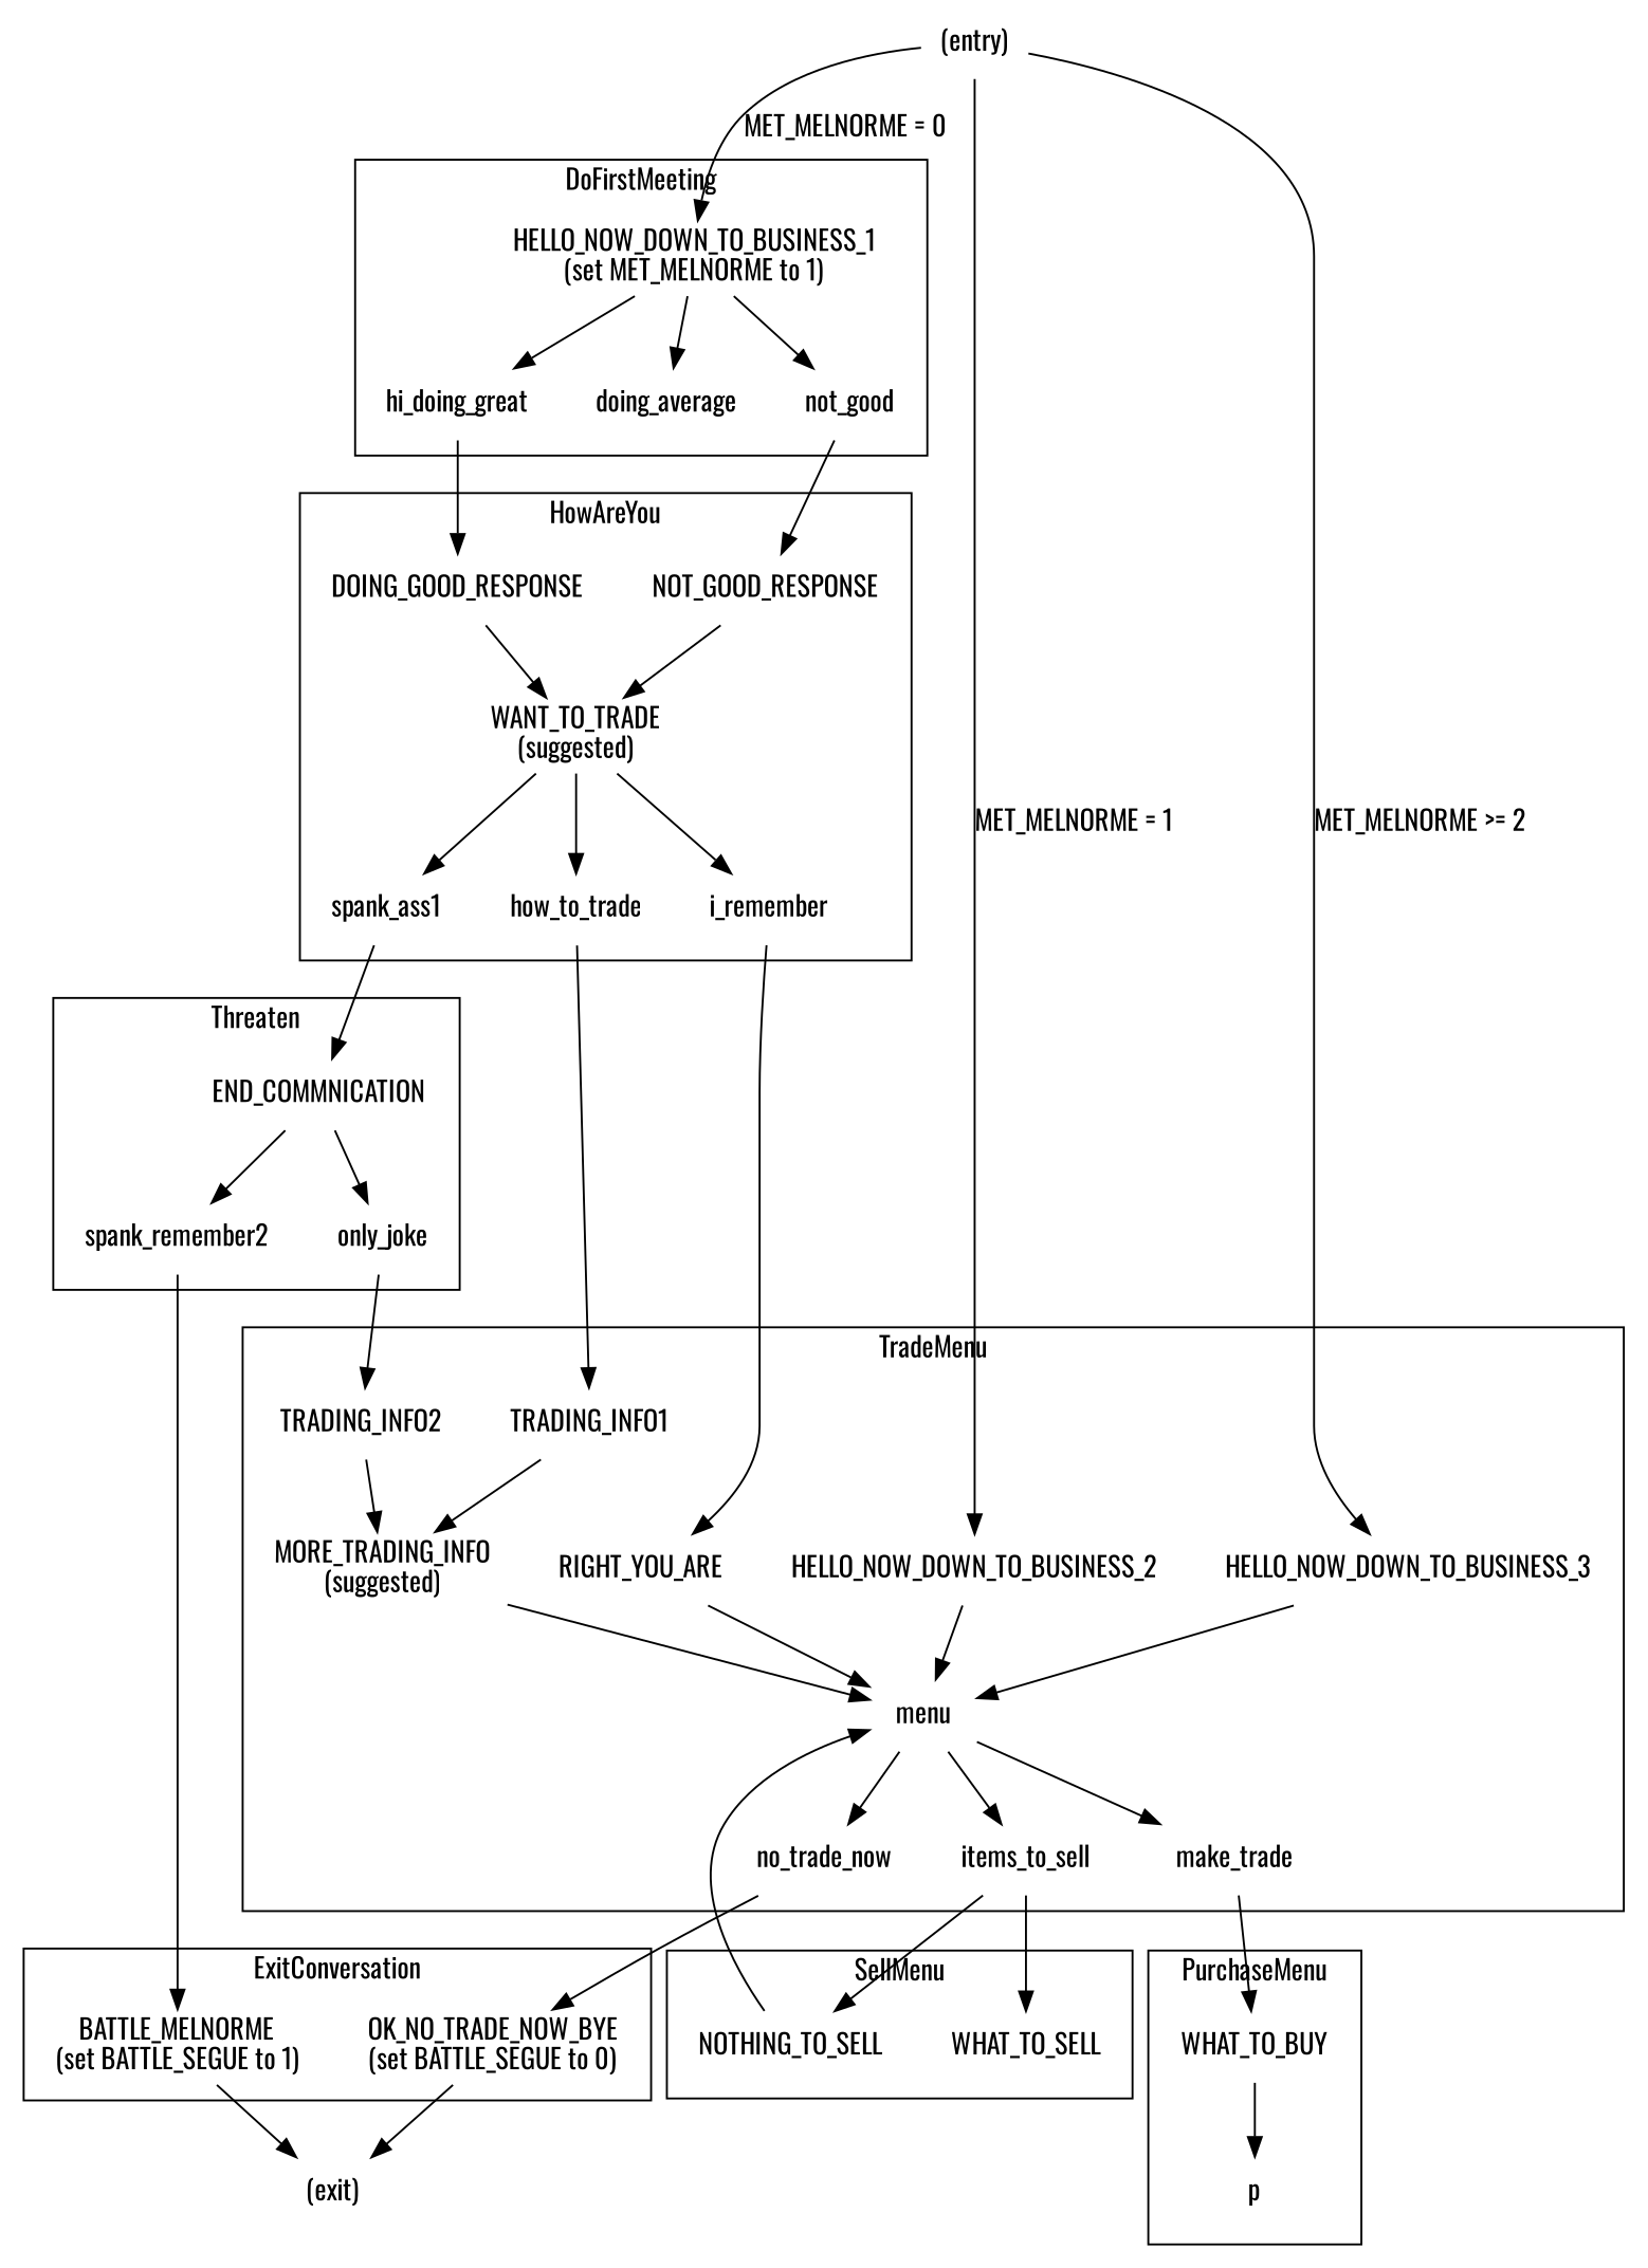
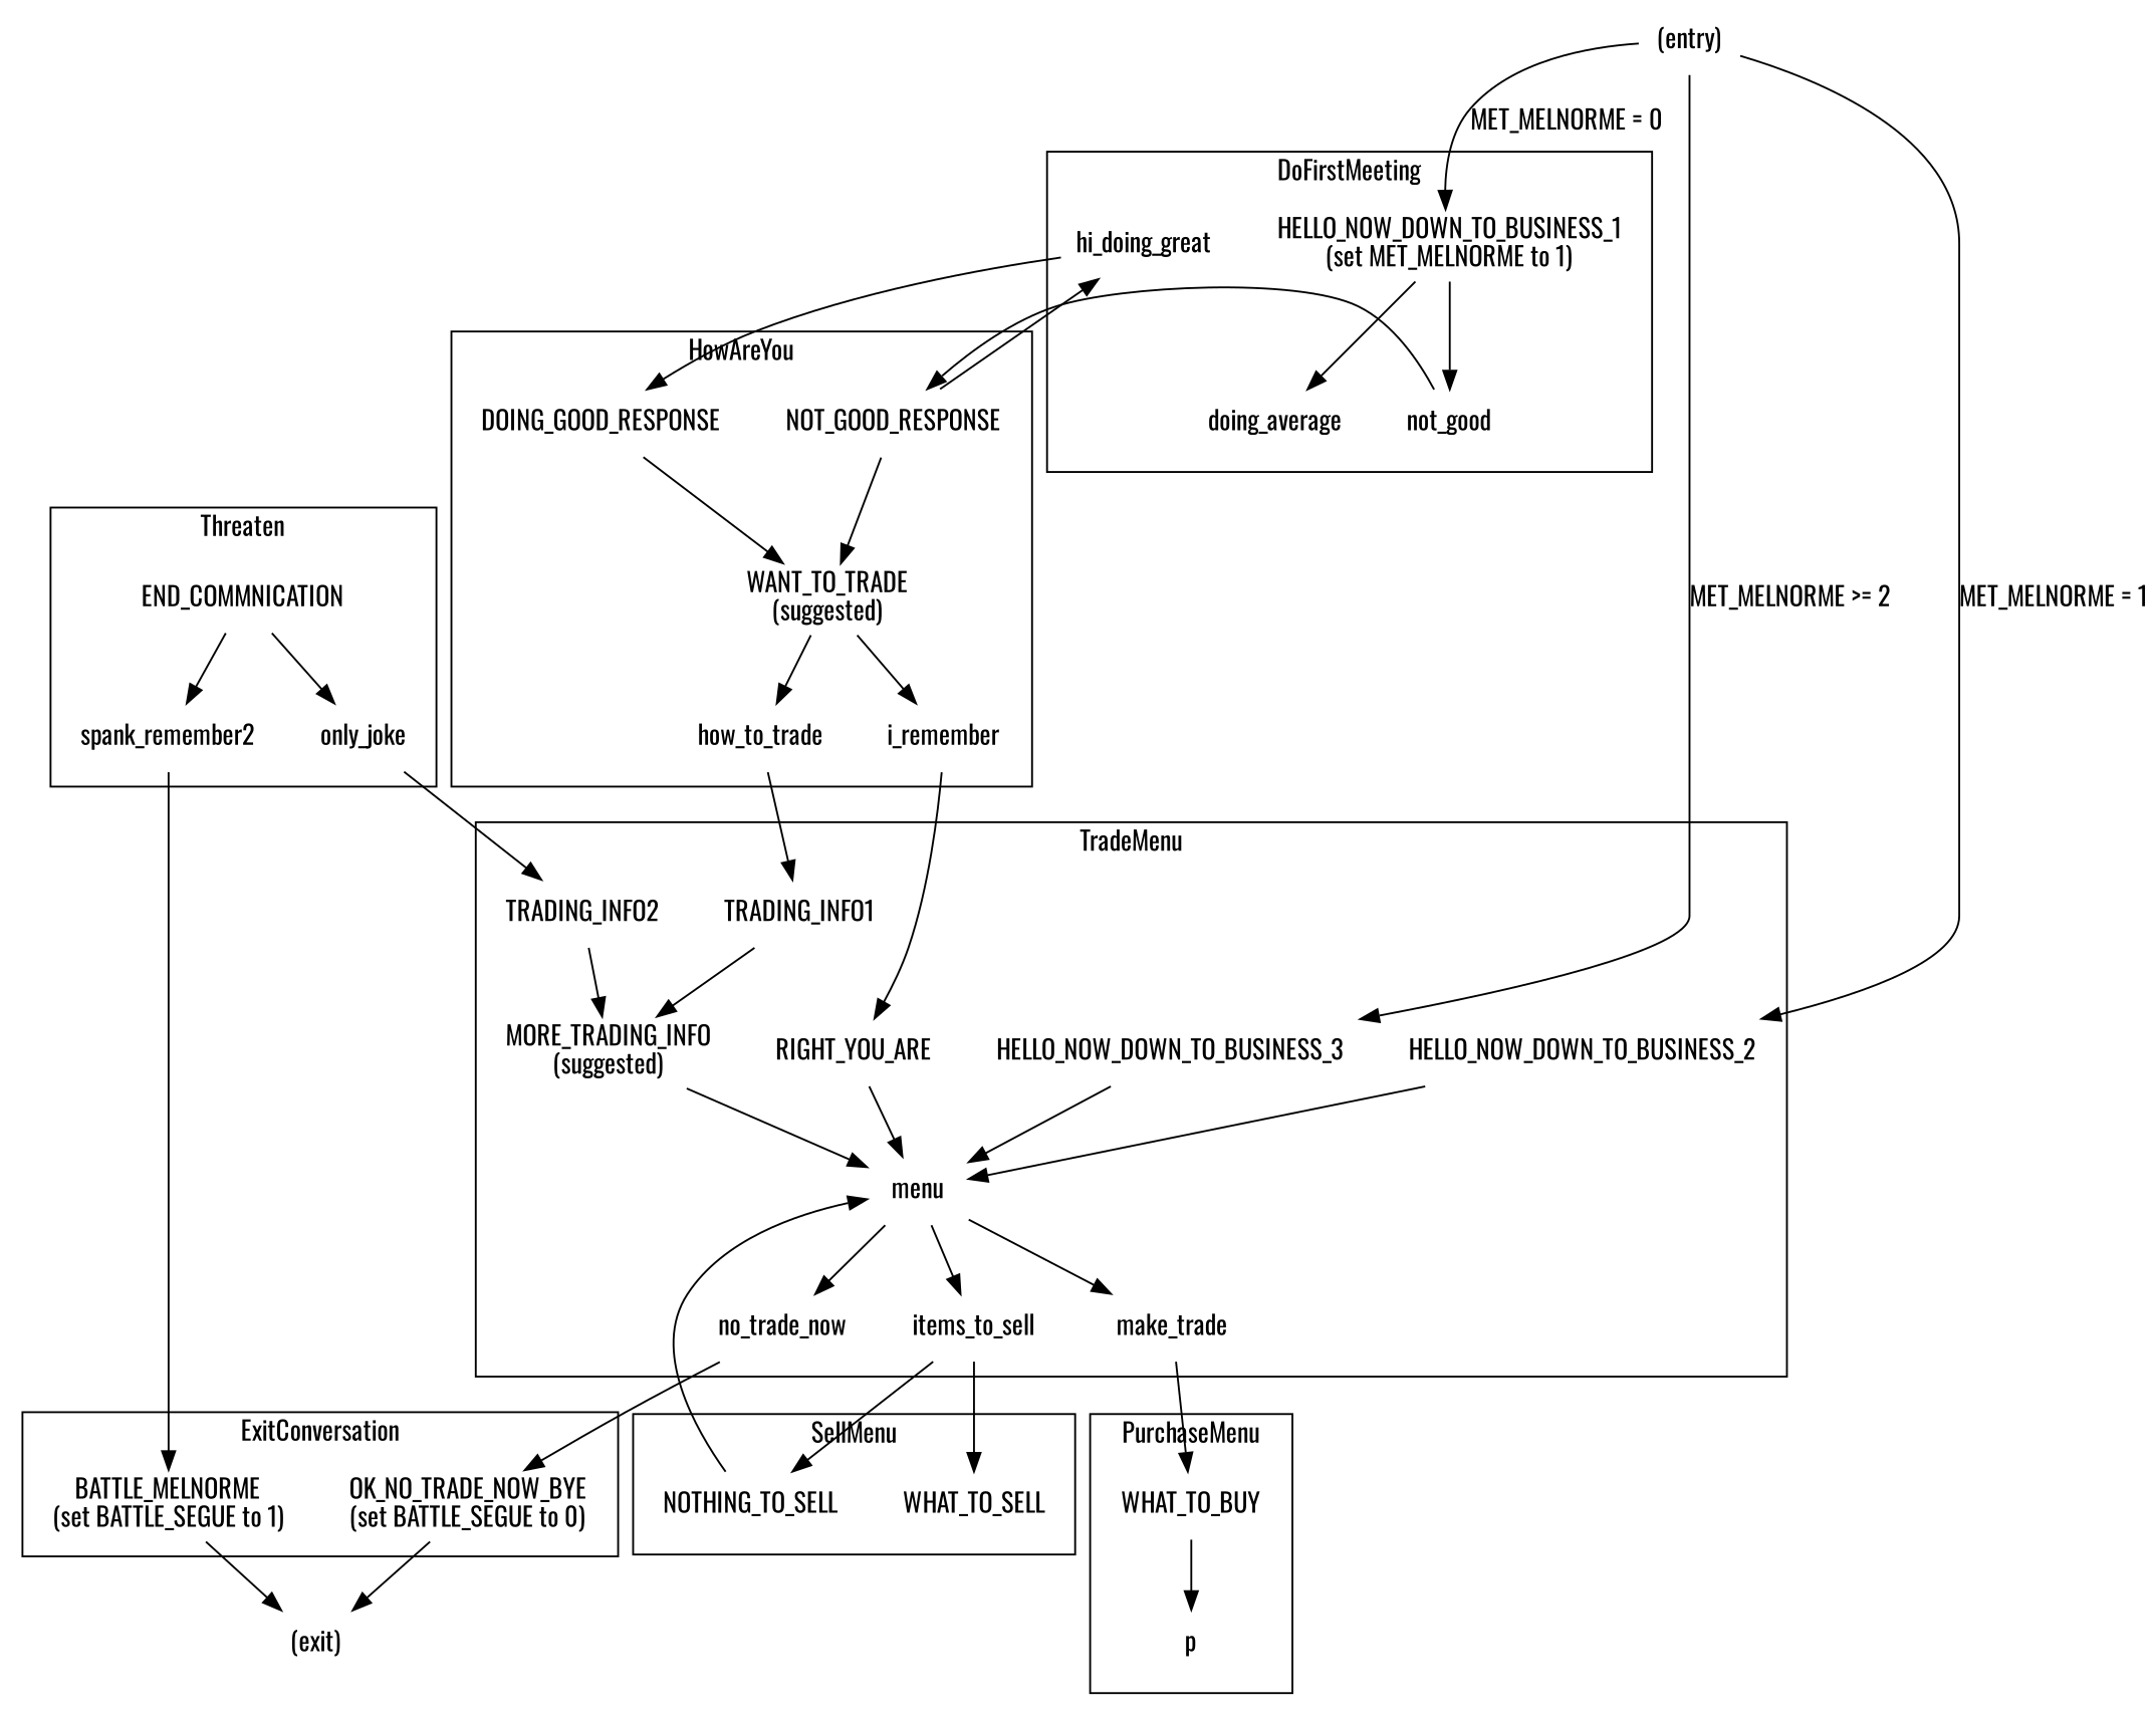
  digraph {
    fontname=Oswald
    node [fontname=Oswald shape=none]
    edge [fontname=Oswald]
    n1 [label="HELLO_NOW_DOWN_TO_BUSINESS_1\n(set MET_MELNORME to 1)"]
    hi_doing_great
    doing_average
    not_good
    DOING_GOOD_RESPONSE
    NOT_GOOD_RESPONSE
    n7 [label="WANT_TO_TRADE\n(suggested)"]
    how_to_trade
    i_remember
-   spank_ass1
    n11 [label="BATTLE_MELNORME\n(set BATTLE_SEGUE to 1)"]
    n12 [label="OK_NO_TRADE_NOW_BYE\n(set BATTLE_SEGUE to 0)"]
    END_COMMNICATION
    n14 [label=spank_remember2]
    only_joke
    TRADING_INFO1
    RIGHT_YOU_ARE
    TRADING_INFO2
    n19 [label="MORE_TRADING_INFO\n(suggested)"]
    HELLO_NOW_DOWN_TO_BUSINESS_2
    HELLO_NOW_DOWN_TO_BUSINESS_3
    menu
    n23 [label=make_trade]
    items_to_sell
    no_trade_now
    WHAT_TO_BUY
    p
    NOTHING_TO_SELL
    WHAT_TO_SELL
    n30 [label="(exit)"]
    n31 [label="(entry)"]
    subgraph cluster_1 {
      label=DoFirstMeeting
      n1
      hi_doing_great
      doing_average
      not_good
    }
    subgraph cluster_2 {
      label=HowAreYou
      DOING_GOOD_RESPONSE
      NOT_GOOD_RESPONSE
      n7
      how_to_trade
      i_remember
-     spank_ass1
    }
    subgraph cluster_3 {
      label=ExitConversation
      n11
      n12
    }
    subgraph cluster_4 {
      label=Threaten
      END_COMMNICATION
      n14
      only_joke
    }
    subgraph cluster_5 {
      label=TradeMenu
      TRADING_INFO1
      RIGHT_YOU_ARE
      TRADING_INFO2
      n19
      HELLO_NOW_DOWN_TO_BUSINESS_2
      HELLO_NOW_DOWN_TO_BUSINESS_3
      menu
      n23
      items_to_sell
      no_trade_now
    }
    subgraph cluster_6 {
      label=PurchaseMenu
      WHAT_TO_BUY
      p
    }
    subgraph cluster_7 {
      label=SellMenu
      NOTHING_TO_SELL
      WHAT_TO_SELL
    }
-   n1 -> hi_doing_great
+   NOT_GOOD_RESPONSE -> hi_doing_great
    n1 -> doing_average
    n1 -> not_good
    hi_doing_great -> DOING_GOOD_RESPONSE
    not_good -> NOT_GOOD_RESPONSE
    DOING_GOOD_RESPONSE -> n7
    NOT_GOOD_RESPONSE -> n7
    n7 -> how_to_trade
    n7 -> i_remember
-   n7 -> spank_ass1
    how_to_trade -> TRADING_INFO1
    i_remember -> RIGHT_YOU_ARE
-   spank_ass1 -> END_COMMNICATION
    n11 -> n30
    n12 -> n30
    END_COMMNICATION -> n14
    END_COMMNICATION -> only_joke
    n14 -> n11
    only_joke -> TRADING_INFO2
    TRADING_INFO1 -> n19
    RIGHT_YOU_ARE -> menu
    TRADING_INFO2 -> n19
    n19 -> menu
    HELLO_NOW_DOWN_TO_BUSINESS_2 -> menu
    HELLO_NOW_DOWN_TO_BUSINESS_3 -> menu
    menu -> n23
    menu -> items_to_sell
    menu -> no_trade_now
    n23 -> WHAT_TO_BUY
    items_to_sell -> NOTHING_TO_SELL
    items_to_sell -> WHAT_TO_SELL
    no_trade_now -> n12
    WHAT_TO_BUY -> p
    NOTHING_TO_SELL -> menu
    n31 -> n1 [label="MET_MELNORME = 0"]
    n31 -> HELLO_NOW_DOWN_TO_BUSINESS_2 [label="MET_MELNORME = 1"]
    n31 -> HELLO_NOW_DOWN_TO_BUSINESS_3 [label="MET_MELNORME >= 2"]
  }
